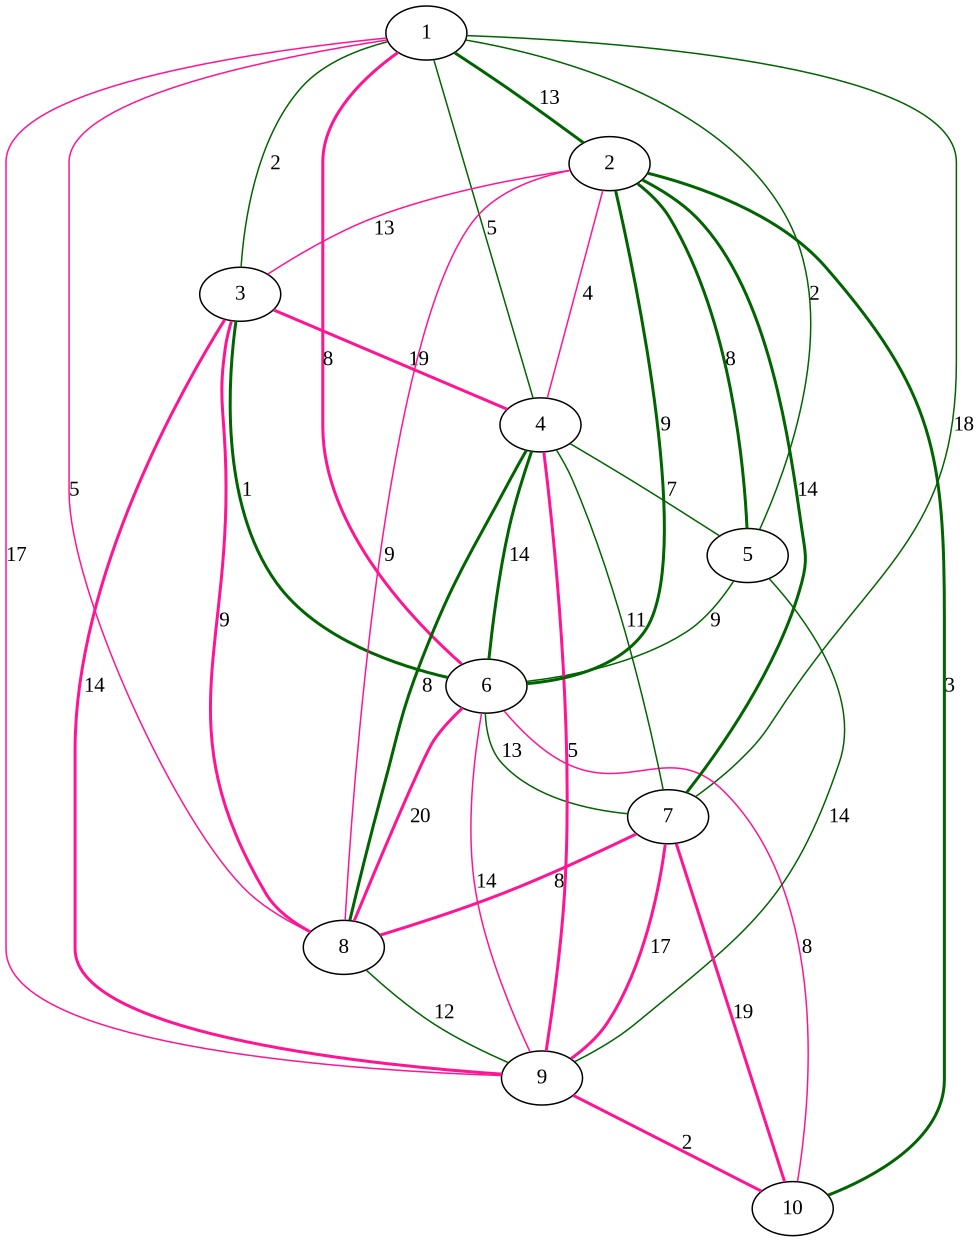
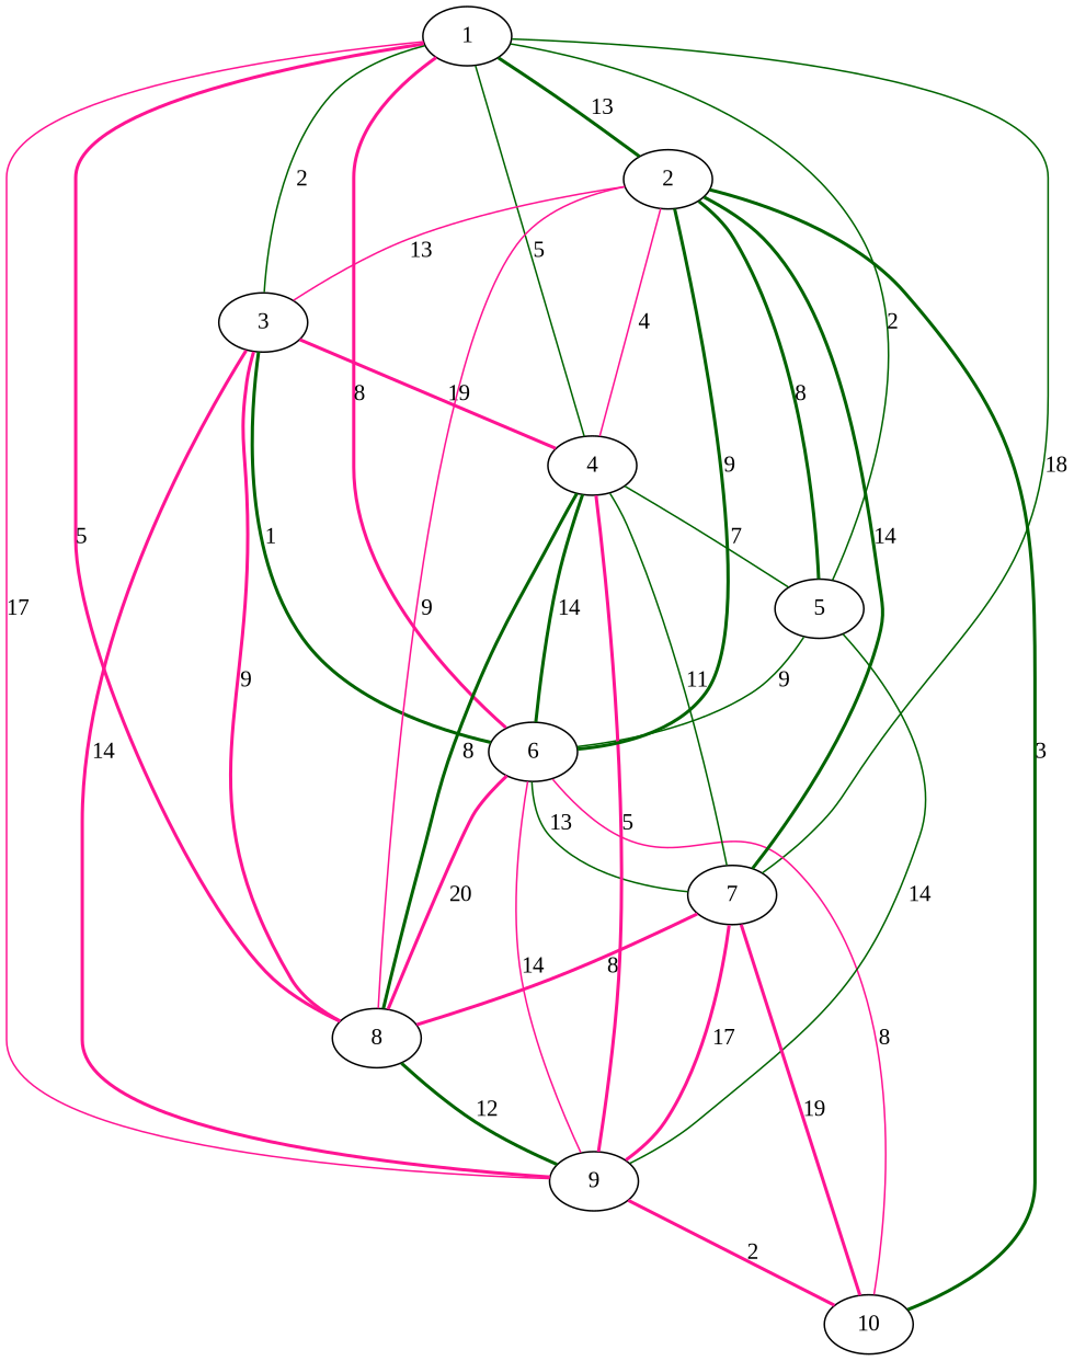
  graph {
    fontname="Liberation Serif"
    node [fontname="Liberation Serif"]
    edge [color=darkgreen fontname="Liberation Serif" style=bold]
    1
    6
    5
    7
    9
    8
    4
    3
    2
    10
    1 -- 6 [color=deeppink label=8]
    1 -- 5 [label=2 style=solid]
    1 -- 7 [label=18 style=solid]
    1 -- 9 [color=deeppink label=17 style=solid]
-   1 -- 8 [color=deeppink label=5 style=solid]
+   1 -- 8 [color=deeppink label=5]
    1 -- 4 [label=5 style=solid]
    1 -- 3 [label=2 style=solid]
    1 -- 2 [label=13]
    6 -- 7 [label=13 style=solid]
    6 -- 9 [color=deeppink label=14 style=solid]
    6 -- 8 [color=deeppink label=20]
    6 -- 10 [color=deeppink label=8 style=solid]
    5 -- 6 [label=9 style=solid]
    5 -- 9 [label=14 style=solid]
    7 -- 9 [color=deeppink label=17]
    7 -- 8 [color=deeppink label=8]
    7 -- 10 [color=deeppink label=19]
    9 -- 10 [color=deeppink label=2]
-   8 -- 9 [label=12 style=solid]
+   8 -- 9 [label=12]
    4 -- 6 [label=14]
    4 -- 5 [label=7 style=solid]
    4 -- 7 [label=11 style=solid]
    4 -- 9 [color=deeppink label=5]
    4 -- 8 [label=8]
    3 -- 6 [label=1]
    3 -- 9 [color=deeppink label=14]
    3 -- 8 [color=deeppink label=9]
    3 -- 4 [color=deeppink label=19]
    2 -- 6 [label=9]
    2 -- 5 [label=8]
    2 -- 7 [label=14]
    2 -- 8 [color=deeppink label=9 style=solid]
    2 -- 4 [color=deeppink label=4 style=solid]
    2 -- 3 [color=deeppink label=13 style=solid]
    2 -- 10 [label=3]
  }
